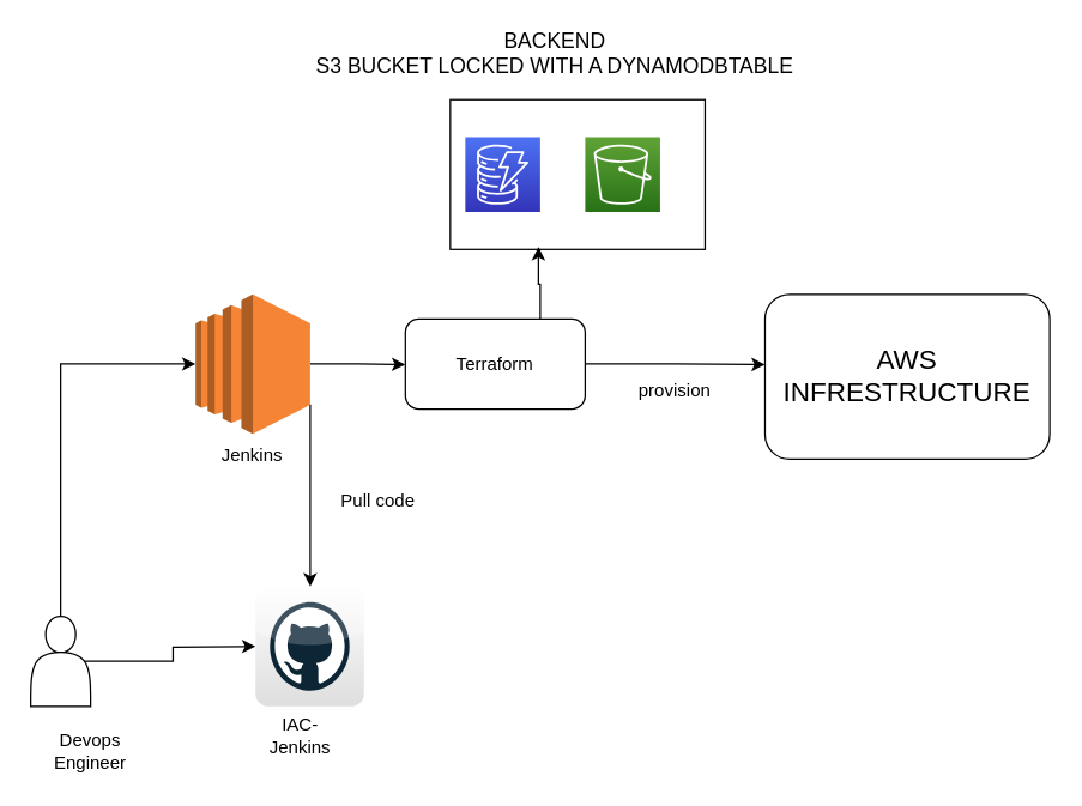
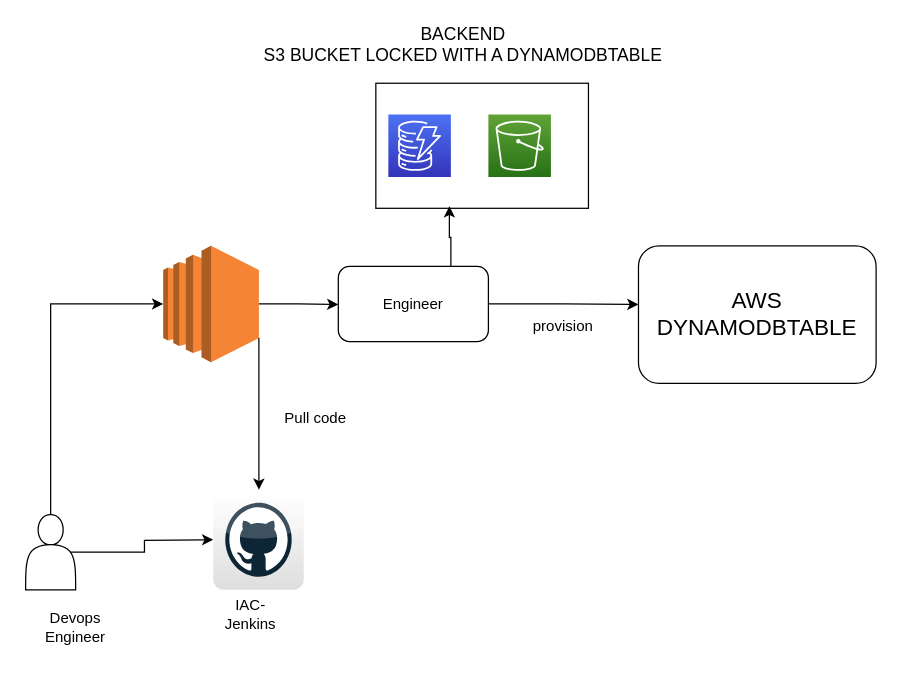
  <mxCell id="0" />
  <mxCell id="1" parent="0" />
  <mxCell id="2" value="" style="rounded=0;whiteSpace=wrap;html=1;" vertex="1" parent="1"><mxGeometry x="300" y="66" width="170" height="100" as="geometry" /></mxCell>
  <mxCell id="3" style="edgeStyle=orthogonalEdgeStyle;rounded=0;orthogonalLoop=1;jettySize=auto;html=1;exitX=0.9;exitY=0.5;exitDx=0;exitDy=0;exitPerimeter=0;entryX=0;entryY=0.5;entryDx=0;entryDy=0;entryPerimeter=0;" edge="1" parent="1" source="5"><mxGeometry relative="1" as="geometry"><mxPoint x="170" y="431" as="targetPoint" /></mxGeometry></mxCell>
  <mxCell id="4" style="edgeStyle=orthogonalEdgeStyle;rounded=0;orthogonalLoop=1;jettySize=auto;html=1;exitX=0.5;exitY=0;exitDx=0;exitDy=0;entryX=0;entryY=0.5;entryDx=0;entryDy=0;entryPerimeter=0;" edge="1" parent="1" source="5" target="13"><mxGeometry relative="1" as="geometry" /></mxCell>
  <mxCell id="5" value="" style="shape=actor;whiteSpace=wrap;html=1;" vertex="1" parent="1"><mxGeometry x="20" y="411" width="40" height="60" as="geometry" /></mxCell>
  <mxCell id="6" value="" style="sketch=0;points=[[0,0,0],[0.25,0,0],[0.5,0,0],[0.75,0,0],[1,0,0],[0,1,0],[0.25,1,0],[0.5,1,0],[0.75,1,0],[1,1,0],[0,0.25,0],[0,0.5,0],[0,0.75,0],[1,0.25,0],[1,0.5,0],[1,0.75,0]];outlineConnect=0;fontColor=#232F3E;gradientColor=#4D72F3;gradientDirection=north;fillColor=#3334B9;strokeColor=#ffffff;dashed=0;verticalLabelPosition=bottom;verticalAlign=top;align=center;html=1;fontSize=12;fontStyle=0;aspect=fixed;shape=mxgraph.aws4.resourceIcon;resIcon=mxgraph.aws4.dynamodb;" vertex="1" parent="1"><mxGeometry x="310" y="91" width="50" height="50" as="geometry" /></mxCell>
  <mxCell id="7" value="" style="sketch=0;points=[[0,0,0],[0.25,0,0],[0.5,0,0],[0.75,0,0],[1,0,0],[0,1,0],[0.25,1,0],[0.5,1,0],[0.75,1,0],[1,1,0],[0,0.25,0],[0,0.5,0],[0,0.75,0],[1,0.25,0],[1,0.5,0],[1,0.75,0]];outlineConnect=0;fontColor=#232F3E;gradientColor=#60A337;gradientDirection=north;fillColor=#277116;strokeColor=#ffffff;dashed=0;verticalLabelPosition=bottom;verticalAlign=top;align=center;html=1;fontSize=12;fontStyle=0;aspect=fixed;shape=mxgraph.aws4.resourceIcon;resIcon=mxgraph.aws4.s3;" vertex="1" parent="1"><mxGeometry x="390" y="91" width="50" height="50" as="geometry" /></mxCell>
  <mxCell id="8" value="Devops&lt;br&gt;Engineer" style="text;html=1;strokeColor=none;fillColor=none;align=center;verticalAlign=middle;whiteSpace=wrap;rounded=0;" vertex="1" parent="1"><mxGeometry x="30" y="486" width="60" height="30" as="geometry" /></mxCell>
  <mxCell id="9" value="IAC-&lt;br&gt;Jenkins" style="text;html=1;strokeColor=none;fillColor=none;align=center;verticalAlign=middle;whiteSpace=wrap;rounded=0;" vertex="1" parent="1"><mxGeometry x="170" y="476" width="60" height="30" as="geometry" /></mxCell>
  <mxCell id="10" value="" style="dashed=0;outlineConnect=0;html=1;align=center;labelPosition=center;verticalLabelPosition=bottom;verticalAlign=top;shape=mxgraph.webicons.github;gradientColor=#DFDEDE" vertex="1" parent="1"><mxGeometry x="170" y="391" width="72.4" height="80" as="geometry" /></mxCell>
  <mxCell id="11" style="edgeStyle=orthogonalEdgeStyle;rounded=0;orthogonalLoop=1;jettySize=auto;html=1;exitX=1;exitY=0.79;exitDx=0;exitDy=0;exitPerimeter=0;" edge="1" parent="1" source="13" target="10"><mxGeometry relative="1" as="geometry"><Array as="points"><mxPoint x="206" y="306" /><mxPoint x="206" y="306" /></Array></mxGeometry></mxCell>
  <mxCell id="12" style="edgeStyle=orthogonalEdgeStyle;rounded=0;orthogonalLoop=1;jettySize=auto;html=1;exitX=1;exitY=0.5;exitDx=0;exitDy=0;exitPerimeter=0;" edge="1" parent="1" source="13"><mxGeometry relative="1" as="geometry"><mxPoint x="270" y="242.857" as="targetPoint" /></mxGeometry></mxCell>
  <mxCell id="13" value="" style="outlineConnect=0;dashed=0;verticalLabelPosition=bottom;verticalAlign=top;align=center;html=1;shape=mxgraph.aws3.ec2;fillColor=#F58534;gradientColor=none;" vertex="1" parent="1"><mxGeometry x="130" y="196" width="76.5" height="93" as="geometry" /></mxCell>
- <mxCell id="14" value="Jenkins" style="text;html=1;strokeColor=none;fillColor=none;align=center;verticalAlign=middle;whiteSpace=wrap;rounded=0;" vertex="1" parent="1"><mxGeometry x="138.25" y="289" width="60" height="30" as="geometry" /></mxCell>
  <mxCell id="15" style="edgeStyle=orthogonalEdgeStyle;rounded=0;orthogonalLoop=1;jettySize=auto;html=1;exitX=0.75;exitY=0;exitDx=0;exitDy=0;entryX=0.346;entryY=0.983;entryDx=0;entryDy=0;entryPerimeter=0;" edge="1" parent="1" source="17" target="2"><mxGeometry relative="1" as="geometry" /></mxCell>
  <mxCell id="16" style="edgeStyle=orthogonalEdgeStyle;rounded=0;orthogonalLoop=1;jettySize=auto;html=1;exitX=1;exitY=0.5;exitDx=0;exitDy=0;" edge="1" parent="1" source="17"><mxGeometry relative="1" as="geometry"><mxPoint x="510" y="242.857" as="targetPoint" /></mxGeometry></mxCell>
- <mxCell id="17" value="Terraform" style="rounded=1;whiteSpace=wrap;html=1;" vertex="1" parent="1"><mxGeometry x="270" y="212.5" width="120" height="60" as="geometry" /></mxCell>
- <mxCell id="18" value="&lt;font style=&quot;font-size: 18px;&quot;&gt;AWS&lt;br&gt;INFRESTRUCTURE&lt;/font&gt;" style="rounded=1;whiteSpace=wrap;html=1;" vertex="1" parent="1"><mxGeometry x="510" y="196" width="190" height="110" as="geometry" /></mxCell>
+ <mxCell id="17" value="Engineer" style="rounded=1;whiteSpace=wrap;html=1;" vertex="1" parent="1"><mxGeometry x="270" y="212.5" width="120" height="60" as="geometry" /></mxCell>
+ <mxCell id="18" value="&lt;font style=&quot;font-size: 18px;&quot;&gt;AWS&lt;br&gt;DYNAMODBTABLE&lt;/font&gt;" style="rounded=1;whiteSpace=wrap;html=1;" vertex="1" parent="1"><mxGeometry x="510" y="196" width="190" height="110" as="geometry" /></mxCell>
  <mxCell id="19" value="&lt;font style=&quot;font-size: 14px;&quot;&gt;BACKEND&lt;br&gt;S3 BUCKET LOCKED WITH A DYNAMODBTABLE&lt;/font&gt;" style="text;html=1;strokeColor=none;fillColor=none;align=center;verticalAlign=middle;whiteSpace=wrap;rounded=0;" vertex="1" parent="1"><mxGeometry x="200" y="20" width="340" height="30" as="geometry" /></mxCell>
  <mxCell id="20" value="provision" style="text;html=1;strokeColor=none;fillColor=none;align=center;verticalAlign=middle;whiteSpace=wrap;rounded=0;" vertex="1" parent="1"><mxGeometry x="420" y="246" width="60" height="30" as="geometry" /></mxCell>
  <mxCell id="21" value="Pull code" style="text;html=1;strokeColor=none;fillColor=none;align=center;verticalAlign=middle;whiteSpace=wrap;rounded=0;" vertex="1" parent="1"><mxGeometry x="221.5" y="319" width="60" height="30" as="geometry" /></mxCell>
